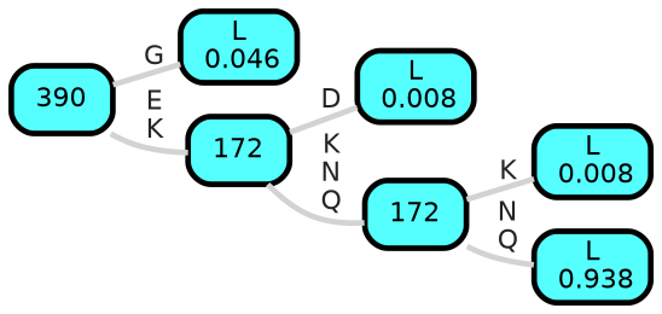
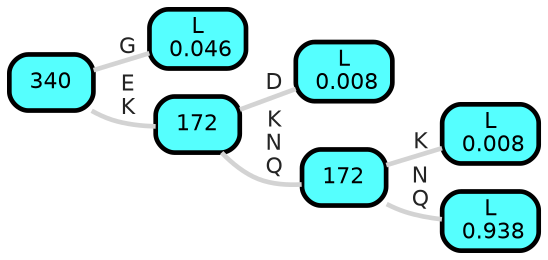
  graph {
    ranksep="0 equally"
    splines=straight
    rankdir=LR
    node [color=black fillcolor="#55fffe" fontcolor=black fontname=helvetica penwidth=3 shape=box style="filled, rounded"]
    edge [color=lightgray fontcolor=grey14 fontname=helvetica fontweight=bold penwidth=3]
    n1 [fillcolor="#55ffff" label="L\n 0.046"]
-   n2 [label=390]
+   n2 [label=340]
    n3 [label=172]
    n4 [fillcolor="#55ffff" label="L\n 0.008"]
    n5 [label=172]
    n6 [fillcolor="#55ffff" label="L\n 0.008"]
    n7 [label="L\n 0.938"]
    subgraph sub_1 {
      rank=same
    }
    n2 -- n1 [label=" G"]
    n2 -- n3 [label=" E\n K"]
    n3 -- n4 [label=" D"]
    n3 -- n5 [label=" K\n N\n Q"]
    n5 -- n6 [label=" K"]
    n5 -- n7 [label=" N\n Q"]
  }
